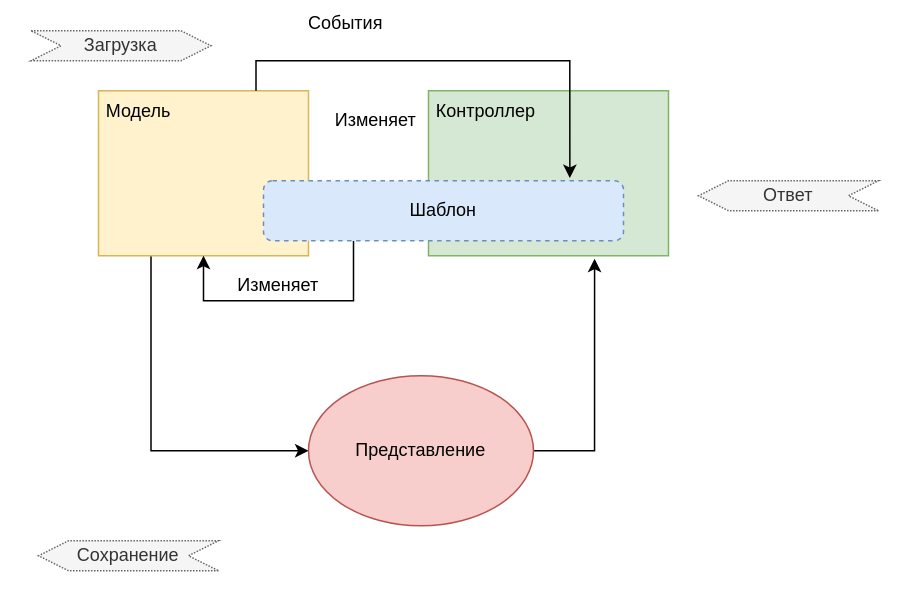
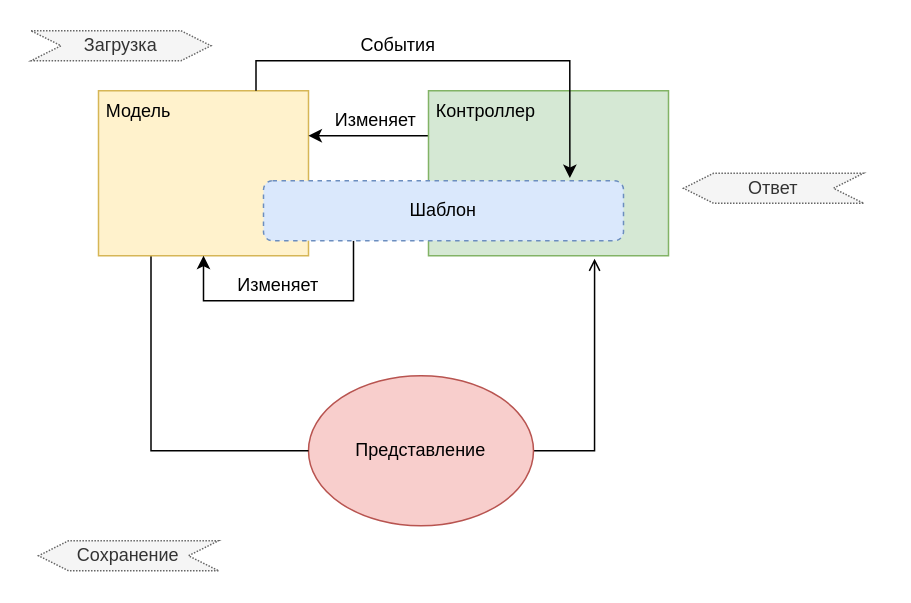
  <mxCell id="0" />
  <mxCell id="1" parent="0" />
- <mxCell id="2" style="edgeStyle=orthogonalEdgeStyle;rounded=0;orthogonalLoop=1;jettySize=auto;html=1;entryX=0.692;entryY=1.018;entryDx=0;entryDy=0;entryPerimeter=0;exitX=1;exitY=0.5;exitDx=0;exitDy=0;" edge="1" parent="1" source="3" target="7"><mxGeometry relative="1" as="geometry"><mxPoint x="395" y="210" as="targetPoint" /></mxGeometry></mxCell>
+ <mxCell id="2" style="edgeStyle=orthogonalEdgeStyle;rounded=0;orthogonalLoop=1;jettySize=auto;html=1;entryX=0.692;entryY=1.018;entryDx=0;entryDy=0;entryPerimeter=0;exitX=1;exitY=0.5;exitDx=0;exitDy=0;endArrow=open;" edge="1" parent="1" source="3" target="7"><mxGeometry relative="1" as="geometry"><mxPoint x="395" y="210" as="targetPoint" /></mxGeometry></mxCell>
  <mxCell id="3" value="Представление" style="ellipse;whiteSpace=wrap;html=1;fillColor=#f8cecc;strokeColor=#b85450;" vertex="1" parent="1"><mxGeometry x="205" y="250" width="150" height="100" as="geometry" /></mxCell>
- <mxCell id="4" style="edgeStyle=orthogonalEdgeStyle;rounded=0;orthogonalLoop=1;jettySize=auto;html=1;exitX=0.25;exitY=1;exitDx=0;exitDy=0;entryX=0;entryY=0.5;entryDx=0;entryDy=0;" edge="1" parent="1" source="5" target="3"><mxGeometry relative="1" as="geometry"><mxPoint x="145.345" y="300" as="targetPoint" /></mxGeometry></mxCell>
+ <mxCell id="4" style="edgeStyle=orthogonalEdgeStyle;rounded=0;orthogonalLoop=1;jettySize=auto;html=1;exitX=0.25;exitY=1;exitDx=0;exitDy=0;entryX=0;entryY=0.5;entryDx=0;entryDy=0;endArrow=none;" edge="1" parent="1" source="5" target="3"><mxGeometry relative="1" as="geometry"><mxPoint x="145.345" y="300" as="targetPoint" /></mxGeometry></mxCell>
  <mxCell id="5" value="&amp;nbsp;Модель" style="rounded=0;whiteSpace=wrap;html=1;align=left;verticalAlign=top;fillColor=#fff2cc;strokeColor=#d6b656;" vertex="1" parent="1"><mxGeometry x="65" y="60" width="140" height="110" as="geometry" /></mxCell>
+ <mxCell id="6" style="edgeStyle=orthogonalEdgeStyle;rounded=0;orthogonalLoop=1;jettySize=auto;html=1;" edge="1" parent="1" source="7" target="5"><mxGeometry relative="1" as="geometry"><Array as="points"><mxPoint x="255" y="90" /><mxPoint x="255" y="90" /></Array></mxGeometry></mxCell>
  <mxCell id="7" value="&amp;nbsp;Контроллер" style="rounded=0;whiteSpace=wrap;html=1;align=left;verticalAlign=top;fillColor=#d5e8d4;strokeColor=#82b366;" vertex="1" parent="1"><mxGeometry x="285" y="60" width="160" height="110" as="geometry" /></mxCell>
  <mxCell id="8" style="edgeStyle=orthogonalEdgeStyle;rounded=0;orthogonalLoop=1;jettySize=auto;html=1;entryX=0.5;entryY=1;entryDx=0;entryDy=0;exitX=0.25;exitY=1;exitDx=0;exitDy=0;" edge="1" parent="1" source="9" target="5"><mxGeometry relative="1" as="geometry"><mxPoint x="235" y="210" as="targetPoint" /><Array as="points"><mxPoint x="235" y="200" /><mxPoint x="135" y="200" /></Array></mxGeometry></mxCell>
  <mxCell id="9" value="Шаблон" style="rounded=1;whiteSpace=wrap;html=1;align=center;fillColor=#dae8fc;strokeColor=#6c8ebf;shadow=0;dashed=1;" vertex="1" parent="1"><mxGeometry x="175" y="120" width="240" height="40" as="geometry" /></mxCell>
  <mxCell id="10" value="Загрузка" style="shape=step;perimeter=stepPerimeter;whiteSpace=wrap;html=1;fixedSize=1;shadow=0;dashed=1;align=center;fillColor=#f5f5f5;strokeColor=#666666;fontColor=#333333;dashPattern=1 1;" vertex="1" parent="1"><mxGeometry x="20" y="20" width="120" height="20" as="geometry" /></mxCell>
- <mxCell id="11" value="Ответ" style="shape=step;perimeter=stepPerimeter;whiteSpace=wrap;html=1;fixedSize=1;shadow=0;dashed=1;align=center;fillColor=#f5f5f5;strokeColor=#666666;fontColor=#333333;dashPattern=1 1;direction=west;" vertex="1" parent="1"><mxGeometry x="465" y="120" width="120" height="20" as="geometry" /></mxCell>
+ <mxCell id="11" value="Ответ" style="shape=step;perimeter=stepPerimeter;whiteSpace=wrap;html=1;fixedSize=1;shadow=0;dashed=1;align=center;fillColor=#f5f5f5;strokeColor=#666666;fontColor=#333333;dashPattern=1 1;direction=west;" vertex="1" parent="1"><mxGeometry x="455" y="115" width="120" height="20" as="geometry" /></mxCell>
  <mxCell id="12" value="Сохранение" style="shape=step;perimeter=stepPerimeter;whiteSpace=wrap;html=1;fixedSize=1;shadow=0;dashed=1;align=center;fillColor=#f5f5f5;strokeColor=#666666;fontColor=#333333;dashPattern=1 1;direction=west;" vertex="1" parent="1"><mxGeometry x="25" y="360" width="120" height="20" as="geometry" /></mxCell>
  <mxCell id="13" value="Изменяет" style="text;html=1;strokeColor=none;fillColor=none;align=center;verticalAlign=middle;whiteSpace=wrap;rounded=0;shadow=0;dashed=1;" vertex="1" parent="1"><mxGeometry x="155" y="180" width="60" height="20" as="geometry" /></mxCell>
  <mxCell id="14" value="Изменяет" style="text;html=1;strokeColor=none;fillColor=none;align=center;verticalAlign=middle;whiteSpace=wrap;rounded=0;shadow=0;dashed=1;" vertex="1" parent="1"><mxGeometry x="220" y="70" width="60" height="20" as="geometry" /></mxCell>
- <mxCell id="15" value="События" style="text;html=1;strokeColor=none;fillColor=none;align=center;verticalAlign=middle;whiteSpace=wrap;rounded=0;shadow=0;dashed=1;" vertex="1" parent="1"><mxGeometry x="200" y="5" width="60" height="20" as="geometry" /></mxCell>
+ <mxCell id="15" value="События" style="text;html=1;strokeColor=none;fillColor=none;align=center;verticalAlign=middle;whiteSpace=wrap;rounded=0;shadow=0;dashed=1;" vertex="1" parent="1"><mxGeometry x="235" y="20" width="60" height="20" as="geometry" /></mxCell>
  <mxCell id="16" style="edgeStyle=orthogonalEdgeStyle;rounded=0;orthogonalLoop=1;jettySize=auto;html=1;exitX=0.75;exitY=0;exitDx=0;exitDy=0;entryX=0.851;entryY=-0.046;entryDx=0;entryDy=0;entryPerimeter=0;" edge="1" parent="1" source="5" target="9"><mxGeometry relative="1" as="geometry"><mxPoint x="245" y="20" as="targetPoint" /></mxGeometry></mxCell>
